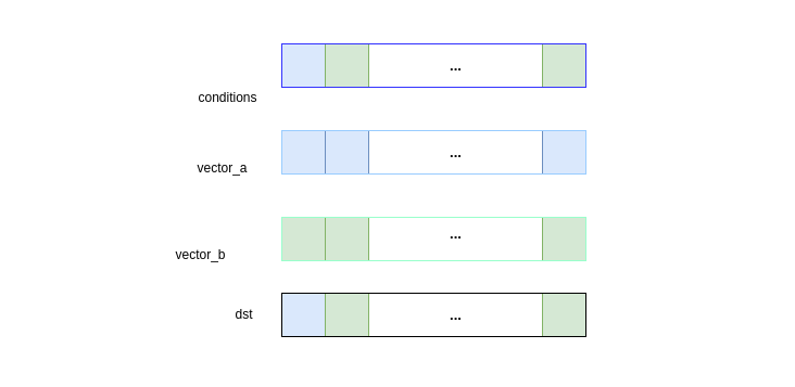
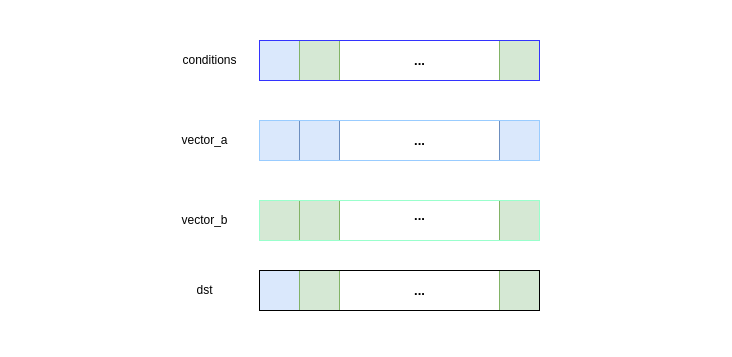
  <mxCell id="0" />
  <mxCell id="1" parent="0" />
  <mxCell id="2" value="" style="rounded=0;whiteSpace=wrap;html=1;fillColor=#dae8fc;strokeColor=#6c8ebf;" vertex="1" parent="1"><mxGeometry x="259" y="40" width="40" height="40" as="geometry" /></mxCell>
  <mxCell id="3" value="" style="rounded=0;whiteSpace=wrap;html=1;fillColor=#d5e8d4;strokeColor=#82b366;" vertex="1" parent="1"><mxGeometry x="299" y="40" width="40" height="40" as="geometry" /></mxCell>
- <mxCell id="4" value="conditions" style="text;html=1;align=center;verticalAlign=middle;resizable=0;points=[];autosize=1;strokeColor=none;fillColor=none;" vertex="1" parent="1"><mxGeometry x="169" y="75" width="80" height="30" as="geometry" /></mxCell>
+ <mxCell id="4" value="conditions" style="text;html=1;align=center;verticalAlign=middle;resizable=0;points=[];autosize=1;strokeColor=none;fillColor=none;" vertex="1" parent="1"><mxGeometry x="169" y="45" width="80" height="30" as="geometry" /></mxCell>
  <mxCell id="5" value="" style="rounded=0;whiteSpace=wrap;html=1;fillColor=#dae8fc;strokeColor=#6c8ebf;" vertex="1" parent="1"><mxGeometry x="259" y="120" width="40" height="40" as="geometry" /></mxCell>
  <mxCell id="6" value="" style="rounded=0;whiteSpace=wrap;html=1;fillColor=#d5e8d4;strokeColor=#82b366;" vertex="1" parent="1"><mxGeometry x="499" y="40" width="40" height="40" as="geometry" /></mxCell>
  <mxCell id="7" value="" style="rounded=0;whiteSpace=wrap;html=1;fillColor=#dae8fc;strokeColor=#6c8ebf;" vertex="1" parent="1"><mxGeometry x="299" y="120" width="40" height="40" as="geometry" /></mxCell>
  <mxCell id="8" value="" style="rounded=0;whiteSpace=wrap;html=1;fillColor=#dae8fc;strokeColor=#6c8ebf;" vertex="1" parent="1"><mxGeometry x="499" y="120" width="40" height="40" as="geometry" /></mxCell>
  <mxCell id="9" value="" style="rounded=0;whiteSpace=wrap;html=1;fillColor=#d5e8d4;strokeColor=#82b366;" vertex="1" parent="1"><mxGeometry x="259" y="200" width="40" height="40" as="geometry" /></mxCell>
  <mxCell id="10" value="" style="rounded=0;whiteSpace=wrap;html=1;fillColor=#d5e8d4;strokeColor=#82b366;" vertex="1" parent="1"><mxGeometry x="299" y="200" width="40" height="40" as="geometry" /></mxCell>
  <mxCell id="11" value="" style="rounded=0;whiteSpace=wrap;html=1;fillColor=#d5e8d4;strokeColor=#82b366;" vertex="1" parent="1"><mxGeometry x="499" y="200" width="40" height="40" as="geometry" /></mxCell>
- <mxCell id="12" value="vector_a" style="text;html=1;align=center;verticalAlign=middle;resizable=0;points=[];autosize=1;strokeColor=none;fillColor=none;" vertex="1" parent="1"><mxGeometry x="169" y="140" width="70" height="30" as="geometry" /></mxCell>
- <mxCell id="13" value="vector_b" style="text;html=1;align=center;verticalAlign=middle;resizable=0;points=[];autosize=1;strokeColor=none;fillColor=none;" vertex="1" parent="1"><mxGeometry x="149" y="220" width="70" height="30" as="geometry" /></mxCell>
+ <mxCell id="12" value="vector_a" style="text;html=1;align=center;verticalAlign=middle;resizable=0;points=[];autosize=1;strokeColor=none;fillColor=none;" vertex="1" parent="1"><mxGeometry x="169" y="125" width="70" height="30" as="geometry" /></mxCell>
+ <mxCell id="13" value="vector_b" style="text;html=1;align=center;verticalAlign=middle;resizable=0;points=[];autosize=1;strokeColor=none;fillColor=none;" vertex="1" parent="1"><mxGeometry x="169" y="205" width="70" height="30" as="geometry" /></mxCell>
  <mxCell id="14" value="" style="rounded=0;whiteSpace=wrap;html=1;fillColor=#dae8fc;strokeColor=#6c8ebf;" vertex="1" parent="1"><mxGeometry x="259" y="270" width="40" height="40" as="geometry" /></mxCell>
  <mxCell id="15" value="" style="rounded=0;whiteSpace=wrap;html=1;fillColor=#d5e8d4;strokeColor=#82b366;" vertex="1" parent="1"><mxGeometry x="299" y="270" width="40" height="40" as="geometry" /></mxCell>
  <mxCell id="16" value="" style="rounded=0;whiteSpace=wrap;html=1;fillColor=#d5e8d4;strokeColor=#82b366;" vertex="1" parent="1"><mxGeometry x="499" y="270" width="40" height="40" as="geometry" /></mxCell>
- <mxCell id="17" value="dst" style="text;html=1;align=center;verticalAlign=middle;resizable=0;points=[];autosize=1;strokeColor=none;fillColor=none;" vertex="1" parent="1"><mxGeometry x="204" y="275" width="40" height="30" as="geometry" /></mxCell>
+ <mxCell id="17" value="dst" style="text;html=1;align=center;verticalAlign=middle;resizable=0;points=[];autosize=1;strokeColor=none;fillColor=none;" vertex="1" parent="1"><mxGeometry x="184" y="275" width="40" height="30" as="geometry" /></mxCell>
  <mxCell id="18" value="&lt;b&gt;&lt;font style=&quot;font-size: 13px;&quot;&gt;...&lt;/font&gt;&lt;/b&gt;" style="text;html=1;align=center;verticalAlign=middle;resizable=0;points=[];autosize=1;strokeColor=none;fillColor=none;" vertex="1" parent="1"><mxGeometry x="404" y="45" width="30" height="30" as="geometry" /></mxCell>
  <mxCell id="19" value="&lt;b&gt;&lt;font style=&quot;font-size: 13px;&quot;&gt;...&lt;/font&gt;&lt;/b&gt;" style="text;html=1;align=center;verticalAlign=middle;resizable=0;points=[];autosize=1;strokeColor=none;fillColor=none;" vertex="1" parent="1"><mxGeometry x="404" y="125" width="30" height="30" as="geometry" /></mxCell>
  <mxCell id="20" value="&lt;b&gt;&lt;font style=&quot;font-size: 13px;&quot;&gt;...&lt;/font&gt;&lt;/b&gt;" style="text;html=1;align=center;verticalAlign=middle;resizable=0;points=[];autosize=1;strokeColor=none;fillColor=none;" vertex="1" parent="1"><mxGeometry x="404" y="200" width="30" height="30" as="geometry" /></mxCell>
  <mxCell id="21" value="&lt;b&gt;&lt;font style=&quot;font-size: 13px;&quot;&gt;...&lt;/font&gt;&lt;/b&gt;" style="text;html=1;align=center;verticalAlign=middle;resizable=0;points=[];autosize=1;strokeColor=none;fillColor=none;" vertex="1" parent="1"><mxGeometry x="404" y="275" width="30" height="30" as="geometry" /></mxCell>
  <mxCell id="22" value="" style="rounded=1;whiteSpace=wrap;html=1;fillColor=none;strokeColor=none;" vertex="1" parent="1"><mxGeometry x="20" y="20" width="690" height="315" as="geometry" /></mxCell>
  <mxCell id="23" value="" style="rounded=0;whiteSpace=wrap;html=1;fillColor=none;strokeColor=#99CCFF;" vertex="1" parent="1"><mxGeometry x="259" y="120" width="280" height="40" as="geometry" /></mxCell>
  <mxCell id="24" value="" style="rounded=0;whiteSpace=wrap;html=1;fillColor=none;strokeColor=#99FFCC;" vertex="1" parent="1"><mxGeometry x="259" y="200" width="280" height="40" as="geometry" /></mxCell>
  <mxCell id="25" value="" style="rounded=0;whiteSpace=wrap;html=1;fillColor=none;strokeColor=#3333FF;" vertex="1" parent="1"><mxGeometry x="259" y="40" width="280" height="40" as="geometry" /></mxCell>
  <mxCell id="26" value="" style="rounded=0;whiteSpace=wrap;html=1;fillColor=none;" vertex="1" parent="1"><mxGeometry x="259" y="270" width="280" height="40" as="geometry" /></mxCell>
